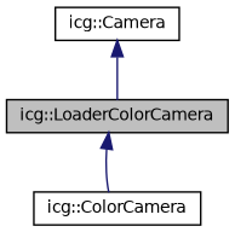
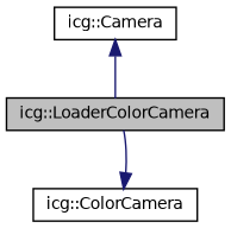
  digraph {
    node [color=black fillcolor=white fontname=Helvetica fontsize=10 shape=record style=filled]
    edge [color=midnightblue dir=back fontname=Helvetica fontsize=10 labelfontname=Helvetica labelfontsize=10 style=solid]
    n1 [fillcolor=grey75 fontcolor=black height=0.2 label="icg::LoaderColorCamera" width=0.4]
    n2 [height=0.2 label="icg::ColorCamera" width=0.4]
    n3 [height=0.2 label="icg::Camera" width=0.4]
-   n1 -> n2
+   n2 -> n1
    n3 -> n1
  }
